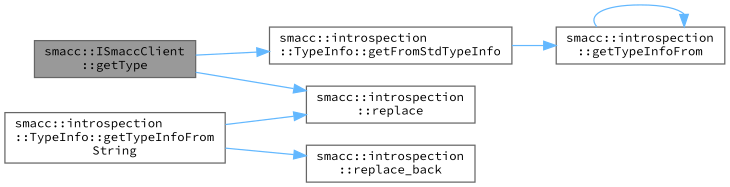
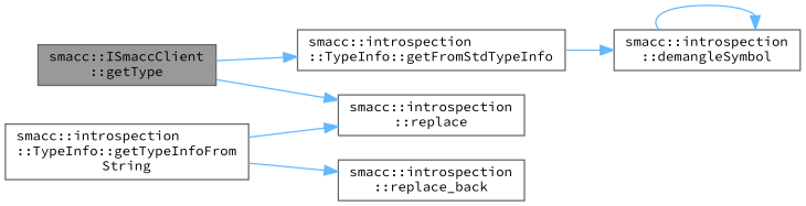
  digraph {
    fontname="Source Code Pro"
    rankdir=LR
    node [color=grey40 fillcolor=white fontname="Source Code Pro" fontsize=10 shape=box style=filled]
    edge [color=steelblue1 fontname="Source Code Pro" fontsize=10 labelfontname=Helvetica labelfontsize=10 style=solid]
    n1 [color=gray40 fillcolor=grey60 fontcolor=black height=0.2 label="smacc::ISmaccClient\l::getType" width=0.4]
    n2 [height=0.2 label="smacc::introspection\l::TypeInfo::getFromStdTypeInfo" width=0.4]
    n3 [height=0.2 label="smacc::introspection\l::replace" width=0.4]
-   n4 [height=0.2 label="smacc::introspection\l::getTypeInfoFrom" width=0.4]
+   n4 [height=0.2 label="smacc::introspection\l::demangleSymbol" width=0.4]
    n5 [height=0.2 label="smacc::introspection\l::TypeInfo::getTypeInfoFrom\lString" width=0.4]
    n6 [height=0.2 label="smacc::introspection\l::replace_back" width=0.4]
    n1 -> n2
    n1 -> n3
    n2 -> n4
    n4 -> n4
    n5 -> n3
    n5 -> n6
  }
